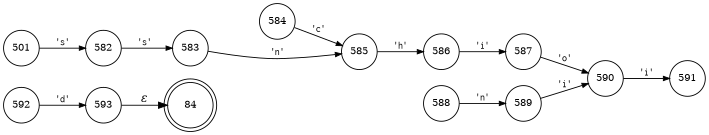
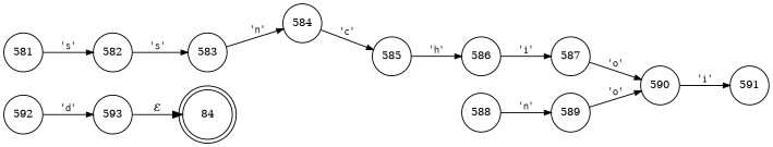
  digraph {
    rankdir=LR
    node [fixedsize=true fontsize=11 shape=circle peripheries=1]
    edge [arrowhead=normal arrowsize=.7 fontname=Courier fontsize=11]
    n1 [label=84 shape=doublecircle width=.6 peripheries=""]
-   n2 [label=501 width=.55]
+   n2 [label=581 width=.55]
    n3 [label=582 width=.55]
    n4 [label=583 width=.55]
    n5 [label=584 width=.55]
    n6 [label=585 width=.55]
    n7 [label=586 width=.55]
    n8 [label=587 width=.55]
    n9 [label=590 width=.55]
    n10 [label=588 width=.55]
    n11 [label=589 width=.55]
    n12 [label=591 width=.55]
    n13 [label=592 width=.55]
    n14 [label=593 width=.55]
    n2 -> n3 [label="'s'"]
    n3 -> n4 [label="'s'"]
-   n4 -> n6 [label="'n'"]
+   n4 -> n5 [label="'n'"]
    n5 -> n6 [label="'c'"]
    n6 -> n7 [label="'h'"]
    n7 -> n8 [label="'i'"]
    n8 -> n9 [label="'o'"]
    n9 -> n12 [label="'i'"]
    n10 -> n11 [label="'n'"]
-   n11 -> n9 [label="'i'"]
+   n11 -> n9 [label="'o'"]
    n13 -> n14 [label="'d'"]
    n14 -> n1 [fontname="Times-Italic" label="&epsilon;" arrowhead="" arrowsize="" fontsize=""]
  }
